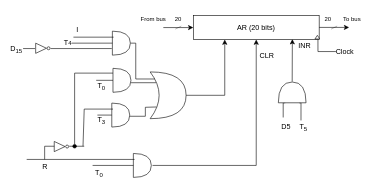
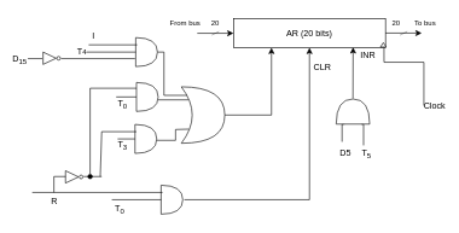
  <mxCell id="0" />
  <mxCell id="1" parent="0" />
  <mxCell id="2" value="AR (20 bits)" style="rounded=0;whiteSpace=wrap;html=1;" parent="1" vertex="1"><mxGeometry x="322" y="25" width="210" height="40" as="geometry" /></mxCell>
  <mxCell id="3" value="" style="endArrow=classic;html=1;rounded=0;entryX=0;entryY=0.5;entryDx=0;entryDy=0;" parent="1" target="2" edge="1"><mxGeometry width="50" height="50" relative="1" as="geometry"><mxPoint x="272" y="45" as="sourcePoint" /><mxPoint x="412" y="5" as="targetPoint" /></mxGeometry></mxCell>
  <mxCell id="4" value="" style="endArrow=classic;html=1;rounded=0;entryX=0;entryY=0.5;entryDx=0;entryDy=0;" parent="1" edge="1"><mxGeometry width="50" height="50" relative="1" as="geometry"><mxPoint x="532" y="44.74" as="sourcePoint" /><mxPoint x="582" y="44.74" as="targetPoint" /></mxGeometry></mxCell>
  <mxCell id="5" value="&lt;font style=&quot;font-size: 10px;&quot;&gt;From bus&amp;nbsp;&lt;/font&gt;" style="text;html=1;strokeColor=none;fillColor=none;align=center;verticalAlign=middle;whiteSpace=wrap;rounded=0;" parent="1" vertex="1"><mxGeometry x="232" y="25" width="50" height="10" as="geometry" /></mxCell>
  <mxCell id="6" value="&lt;font style=&quot;font-size: 10px;&quot;&gt;To bus&lt;/font&gt;" style="text;html=1;strokeColor=none;fillColor=none;align=center;verticalAlign=middle;whiteSpace=wrap;rounded=0;" parent="1" vertex="1"><mxGeometry x="562" y="25" width="50" height="10" as="geometry" /></mxCell>
  <mxCell id="7" value="" style="endArrow=none;html=1;rounded=0;fontSize=10;strokeWidth=0.5;" parent="1" edge="1"><mxGeometry width="50" height="50" relative="1" as="geometry"><mxPoint x="552" y="47.5" as="sourcePoint" /><mxPoint x="562" y="42.5" as="targetPoint" /></mxGeometry></mxCell>
  <mxCell id="8" value="20" style="text;html=1;strokeColor=none;fillColor=none;align=center;verticalAlign=middle;whiteSpace=wrap;rounded=0;fontSize=10;" parent="1" vertex="1"><mxGeometry x="282" y="20" width="30" height="20" as="geometry" /></mxCell>
  <mxCell id="9" value="20" style="text;html=1;strokeColor=none;fillColor=none;align=center;verticalAlign=middle;whiteSpace=wrap;rounded=0;fontSize=10;" parent="1" vertex="1"><mxGeometry x="532" y="20" width="30" height="20" as="geometry" /></mxCell>
  <mxCell id="10" value="" style="shape=or;whiteSpace=wrap;html=1;fontSize=10;" parent="1" vertex="1"><mxGeometry x="222" y="255" width="30" height="40" as="geometry" /></mxCell>
  <mxCell id="11" style="edgeStyle=orthogonalEdgeStyle;rounded=0;orthogonalLoop=1;jettySize=auto;html=1;exitX=1;exitY=0.5;exitDx=0;exitDy=0;exitPerimeter=0;entryX=0.25;entryY=1;entryDx=0;entryDy=0;strokeWidth=1;fontSize=12;endArrow=classic;endFill=1;" parent="1" source="12" target="2" edge="1"><mxGeometry relative="1" as="geometry" /></mxCell>
  <mxCell id="12" value="" style="shape=xor;whiteSpace=wrap;html=1;fontSize=12;" parent="1" vertex="1"><mxGeometry x="250" y="119" width="60" height="78" as="geometry" /></mxCell>
  <mxCell id="13" style="edgeStyle=orthogonalEdgeStyle;rounded=0;orthogonalLoop=1;jettySize=auto;html=1;exitX=0;exitY=0.25;exitDx=0;exitDy=0;exitPerimeter=0;strokeWidth=1;fontSize=12;endArrow=none;endFill=0;" parent="1" source="15" target="16" edge="1"><mxGeometry relative="1" as="geometry"><mxPoint x="487.696" y="200" as="targetPoint" /><Array as="points"><mxPoint x="472" y="171" /></Array></mxGeometry></mxCell>
  <mxCell id="14" style="edgeStyle=orthogonalEdgeStyle;rounded=0;orthogonalLoop=1;jettySize=auto;html=1;exitX=0;exitY=0.75;exitDx=0;exitDy=0;exitPerimeter=0;strokeWidth=1;fontSize=12;endArrow=none;endFill=0;entryX=0.323;entryY=-0.002;entryDx=0;entryDy=0;entryPerimeter=0;" parent="1" source="15" edge="1"><mxGeometry relative="1" as="geometry"><mxPoint x="501.69" y="199.96" as="targetPoint" /><Array as="points"><mxPoint x="502" y="171" /></Array></mxGeometry></mxCell>
  <mxCell id="15" value="" style="shape=or;whiteSpace=wrap;html=1;fontSize=12;rotation=-90;" parent="1" vertex="1"><mxGeometry x="469.65" y="130" width="34.69" height="46.25" as="geometry" /></mxCell>
  <mxCell id="16" value="&lt;font style=&quot;font-size: 12px;&quot;&gt;&lt;span style=&quot;line-height: 107%; font-family: Arial, sans-serif;&quot;&gt;D5&lt;/span&gt;&lt;/font&gt;" style="text;html=1;strokeColor=none;fillColor=none;align=center;verticalAlign=middle;whiteSpace=wrap;rounded=0;fontSize=10;" parent="1" vertex="1"><mxGeometry x="462" y="195" width="30" height="30" as="geometry" /></mxCell>
  <mxCell id="17" value="&lt;font style=&quot;font-size: 12px;&quot;&gt;&lt;span style=&quot;line-height: 107%; font-family: Arial, sans-serif;&quot;&gt;T&lt;sub&gt;5&lt;/sub&gt;&lt;/span&gt;&lt;/font&gt;" style="text;html=1;strokeColor=none;fillColor=none;align=center;verticalAlign=middle;whiteSpace=wrap;rounded=0;fontSize=10;" parent="1" vertex="1"><mxGeometry x="491" y="201.5" width="30" height="20" as="geometry" /></mxCell>
  <mxCell id="18" value="&lt;font face=&quot;Arial, sans-serif&quot;&gt;&lt;span style=&quot;font-size: 12px;&quot;&gt;INR&lt;/span&gt;&lt;/font&gt;" style="text;html=1;strokeColor=none;fillColor=none;align=center;verticalAlign=middle;whiteSpace=wrap;rounded=0;fontSize=10;" parent="1" vertex="1"><mxGeometry x="493" y="65" width="30" height="20" as="geometry" /></mxCell>
  <mxCell id="19" style="edgeStyle=orthogonalEdgeStyle;rounded=0;orthogonalLoop=1;jettySize=auto;html=1;exitX=0;exitY=0.5;exitDx=0;exitDy=0;entryX=0.857;entryY=1;entryDx=0;entryDy=0;entryPerimeter=0;strokeWidth=1;fontSize=12;startArrow=none;startFill=0;endArrow=none;endFill=0;" parent="1" source="20" edge="1"><mxGeometry relative="1" as="geometry"><Array as="points"><mxPoint x="530" y="85" /></Array><mxPoint x="529.97" y="65" as="targetPoint" /></mxGeometry></mxCell>
- <mxCell id="20" value="&lt;font face=&quot;Arial, sans-serif&quot;&gt;&lt;span style=&quot;font-size: 12px;&quot;&gt;Clock&lt;/span&gt;&lt;/font&gt;" style="text;html=1;strokeColor=none;fillColor=none;align=center;verticalAlign=middle;whiteSpace=wrap;rounded=0;fontSize=10;" parent="1" vertex="1"><mxGeometry x="560" y="75" width="30" height="20" as="geometry" /></mxCell>
+ <mxCell id="20" value="&lt;font face=&quot;Arial, sans-serif&quot;&gt;&lt;span style=&quot;font-size: 12px;&quot;&gt;Clock&lt;/span&gt;&lt;/font&gt;" style="text;html=1;strokeColor=none;fillColor=none;align=center;verticalAlign=middle;whiteSpace=wrap;rounded=0;fontSize=10;" parent="1" vertex="1"><mxGeometry x="585" y="135" width="30" height="20" as="geometry" /></mxCell>
  <mxCell id="21" value="" style="triangle;whiteSpace=wrap;html=1;fontSize=12;rotation=-90;" parent="1" vertex="1"><mxGeometry x="526" y="57" width="6" height="8" as="geometry" /></mxCell>
  <mxCell id="22" value="" style="endArrow=classic;html=1;rounded=0;entryX=0.787;entryY=0.985;entryDx=0;entryDy=0;entryPerimeter=0;" edge="1" parent="1" target="2"><mxGeometry width="50" height="50" relative="1" as="geometry"><mxPoint x="487" y="135" as="sourcePoint" /><mxPoint x="512" y="77" as="targetPoint" /></mxGeometry></mxCell>
  <mxCell id="23" style="edgeStyle=orthogonalEdgeStyle;rounded=0;orthogonalLoop=1;jettySize=auto;html=1;entryX=0.5;entryY=1;entryDx=0;entryDy=0;strokeWidth=1;fontSize=12;endArrow=classic;endFill=1;" edge="1" parent="1" target="2"><mxGeometry relative="1" as="geometry"><mxPoint x="254" y="275" as="sourcePoint" /><mxPoint x="428.5" y="95" as="targetPoint" /><Array as="points"><mxPoint x="427" y="275" /></Array></mxGeometry></mxCell>
  <mxCell id="24" value="&lt;font face=&quot;Arial, sans-serif&quot;&gt;&lt;span style=&quot;font-size: 12px;&quot;&gt;CLR&lt;/span&gt;&lt;/font&gt;" style="text;html=1;strokeColor=none;fillColor=none;align=center;verticalAlign=middle;whiteSpace=wrap;rounded=0;fontSize=10;" vertex="1" parent="1"><mxGeometry x="430" y="82" width="30" height="20" as="geometry" /></mxCell>
  <mxCell id="25" value="" style="endArrow=none;html=1;rounded=0;entryX=0;entryY=0.5;entryDx=0;entryDy=0;entryPerimeter=0;" edge="1" parent="1" target="10"><mxGeometry width="50" height="50" relative="1" as="geometry"><mxPoint x="154" y="275" as="sourcePoint" /><mxPoint x="166" y="261" as="targetPoint" /></mxGeometry></mxCell>
  <mxCell id="26" value="&lt;font style=&quot;&quot;&gt;&lt;span style=&quot;line-height: 107%; font-family: Arial, sans-serif;&quot;&gt;&lt;span style=&quot;font-size: 12px;&quot;&gt;T&lt;sub&gt;0&lt;/sub&gt;&lt;/span&gt;&lt;/span&gt;&lt;/font&gt;" style="text;html=1;strokeColor=none;fillColor=none;align=center;verticalAlign=middle;whiteSpace=wrap;rounded=0;fontSize=10;" vertex="1" parent="1"><mxGeometry x="150" y="279" width="30" height="20" as="geometry" /></mxCell>
  <mxCell id="27" value="" style="endArrow=none;html=1;rounded=0;entryX=0;entryY=0.5;entryDx=0;entryDy=0;entryPerimeter=0;" edge="1" parent="1"><mxGeometry width="50" height="50" relative="1" as="geometry"><mxPoint x="44" y="265" as="sourcePoint" /><mxPoint x="224" y="265" as="targetPoint" /></mxGeometry></mxCell>
  <mxCell id="28" value="&lt;font face=&quot;Arial, sans-serif&quot;&gt;&lt;span style=&quot;font-size: 12px;&quot;&gt;R&lt;/span&gt;&lt;/font&gt;" style="text;html=1;strokeColor=none;fillColor=none;align=center;verticalAlign=middle;whiteSpace=wrap;rounded=0;fontSize=10;" vertex="1" parent="1"><mxGeometry x="60" y="267" width="30" height="20" as="geometry" /></mxCell>
  <mxCell id="29" value="" style="triangle;whiteSpace=wrap;html=1;" vertex="1" parent="1"><mxGeometry x="90" y="235" width="18" height="17" as="geometry" /></mxCell>
  <mxCell id="30" value="" style="endArrow=none;html=1;rounded=0;" edge="1" parent="1"><mxGeometry width="50" height="50" relative="1" as="geometry"><mxPoint x="74" y="265" as="sourcePoint" /><mxPoint x="90" y="243" as="targetPoint" /><Array as="points"><mxPoint x="74" y="243" /></Array></mxGeometry></mxCell>
  <mxCell id="31" value="" style="ellipse;whiteSpace=wrap;html=1;aspect=fixed;" vertex="1" parent="1"><mxGeometry x="109" y="241" width="5" height="5" as="geometry" /></mxCell>
  <mxCell id="32" value="" style="shape=or;whiteSpace=wrap;html=1;fontSize=10;" vertex="1" parent="1"><mxGeometry x="186" y="171" width="30" height="40" as="geometry" /></mxCell>
  <mxCell id="33" value="" style="endArrow=none;html=1;rounded=0;entryX=0;entryY=0.5;entryDx=0;entryDy=0;entryPerimeter=0;" edge="1" parent="1" target="32"><mxGeometry width="50" height="50" relative="1" as="geometry"><mxPoint x="162" y="191" as="sourcePoint" /><mxPoint x="130" y="177" as="targetPoint" /></mxGeometry></mxCell>
  <mxCell id="34" value="&lt;font style=&quot;&quot;&gt;&lt;span style=&quot;line-height: 107%; font-family: Arial, sans-serif;&quot;&gt;&lt;span style=&quot;font-size: 12px;&quot;&gt;T&lt;sub&gt;3&lt;/sub&gt;&lt;/span&gt;&lt;/span&gt;&lt;/font&gt;" style="text;html=1;strokeColor=none;fillColor=none;align=center;verticalAlign=middle;whiteSpace=wrap;rounded=0;fontSize=10;" vertex="1" parent="1"><mxGeometry x="160" y="195" width="18" height="12" as="geometry" /></mxCell>
  <mxCell id="35" value="" style="endArrow=none;html=1;rounded=0;entryX=0;entryY=0.5;entryDx=0;entryDy=0;entryPerimeter=0;" edge="1" parent="1"><mxGeometry width="50" height="50" relative="1" as="geometry"><mxPoint x="138" y="243" as="sourcePoint" /><mxPoint x="188" y="181" as="targetPoint" /><Array as="points"><mxPoint x="140" y="181" /></Array></mxGeometry></mxCell>
  <mxCell id="36" value="" style="shape=or;whiteSpace=wrap;html=1;fontSize=10;" vertex="1" parent="1"><mxGeometry x="188" y="113" width="30" height="40" as="geometry" /></mxCell>
  <mxCell id="37" value="" style="endArrow=none;html=1;rounded=0;entryX=0;entryY=0.5;entryDx=0;entryDy=0;entryPerimeter=0;" edge="1" parent="1" target="36"><mxGeometry width="50" height="50" relative="1" as="geometry"><mxPoint x="160" y="133" as="sourcePoint" /><mxPoint x="132" y="119" as="targetPoint" /></mxGeometry></mxCell>
  <mxCell id="38" value="&lt;font style=&quot;&quot;&gt;&lt;span style=&quot;line-height: 107%; font-family: Arial, sans-serif;&quot;&gt;&lt;span style=&quot;font-size: 12px;&quot;&gt;T&lt;sub&gt;0&lt;/sub&gt;&lt;/span&gt;&lt;/span&gt;&lt;/font&gt;" style="text;html=1;strokeColor=none;fillColor=none;align=center;verticalAlign=middle;whiteSpace=wrap;rounded=0;fontSize=10;" vertex="1" parent="1"><mxGeometry x="160" y="139" width="18" height="10" as="geometry" /></mxCell>
  <mxCell id="39" style="edgeStyle=orthogonalEdgeStyle;rounded=0;orthogonalLoop=1;jettySize=auto;html=1;exitX=1;exitY=0.5;exitDx=0;exitDy=0;exitPerimeter=0;endArrow=none;endFill=0;entryX=0.127;entryY=0.151;entryDx=0;entryDy=0;entryPerimeter=0;" edge="1" parent="1" source="40" target="12"><mxGeometry relative="1" as="geometry"><mxPoint x="238" y="131" as="targetPoint" /><Array as="points"><mxPoint x="226" y="71" /><mxPoint x="226" y="131" /></Array></mxGeometry></mxCell>
  <mxCell id="40" value="" style="shape=or;whiteSpace=wrap;html=1;fontSize=10;" vertex="1" parent="1"><mxGeometry x="187" y="51" width="30" height="40" as="geometry" /></mxCell>
  <mxCell id="41" value="" style="endArrow=none;html=1;rounded=0;entryX=0;entryY=0.5;entryDx=0;entryDy=0;entryPerimeter=0;" edge="1" parent="1" target="40"><mxGeometry width="50" height="50" relative="1" as="geometry"><mxPoint x="119" y="71" as="sourcePoint" /><mxPoint x="131" y="57" as="targetPoint" /></mxGeometry></mxCell>
  <mxCell id="42" value="&lt;font style=&quot;&quot;&gt;&lt;span style=&quot;line-height: 107%; font-family: Arial, sans-serif;&quot;&gt;&lt;span style=&quot;font-size: 12px;&quot;&gt;T&lt;/span&gt;4&lt;/span&gt;&lt;/font&gt;" style="text;html=1;strokeColor=none;fillColor=none;align=center;verticalAlign=middle;whiteSpace=wrap;rounded=0;fontSize=10;" vertex="1" parent="1"><mxGeometry x="106" y="63" width="14" height="16" as="geometry" /></mxCell>
  <mxCell id="43" value="" style="endArrow=none;html=1;rounded=0;entryX=0;entryY=0.5;entryDx=0;entryDy=0;entryPerimeter=0;" edge="1" parent="1"><mxGeometry width="50" height="50" relative="1" as="geometry"><mxPoint x="122" y="61" as="sourcePoint" /><mxPoint x="189" y="61" as="targetPoint" /></mxGeometry></mxCell>
  <mxCell id="44" value="&lt;font face=&quot;Arial, sans-serif&quot;&gt;&lt;span style=&quot;font-size: 12px;&quot;&gt;I&lt;/span&gt;&lt;/font&gt;" style="text;html=1;strokeColor=none;fillColor=none;align=center;verticalAlign=middle;whiteSpace=wrap;rounded=0;fontSize=10;" vertex="1" parent="1"><mxGeometry x="114" y="39" width="30" height="20" as="geometry" /></mxCell>
  <mxCell id="45" value="" style="endArrow=none;html=1;rounded=0;entryX=0.175;entryY=0.75;entryDx=0;entryDy=0;entryPerimeter=0;" edge="1" parent="1" target="12"><mxGeometry width="50" height="50" relative="1" as="geometry"><mxPoint x="216" y="193" as="sourcePoint" /><mxPoint x="250" y="193" as="targetPoint" /><Array as="points"><mxPoint x="242" y="193" /><mxPoint x="242" y="178" /></Array></mxGeometry></mxCell>
  <mxCell id="46" value="" style="endArrow=none;html=1;rounded=0;" edge="1" parent="1"><mxGeometry width="50" height="50" relative="1" as="geometry"><mxPoint x="218" y="137" as="sourcePoint" /><mxPoint x="260" y="137" as="targetPoint" /></mxGeometry></mxCell>
  <mxCell id="47" value="" style="endArrow=none;html=1;rounded=0;" edge="1" parent="1"><mxGeometry width="50" height="50" relative="1" as="geometry"><mxPoint x="115" y="243" as="sourcePoint" /><mxPoint x="140" y="243" as="targetPoint" /></mxGeometry></mxCell>
  <mxCell id="48" value="" style="endArrow=none;html=1;rounded=0;entryX=0;entryY=0.5;entryDx=0;entryDy=0;entryPerimeter=0;startArrow=oval;startFill=1;" edge="1" parent="1"><mxGeometry width="50" height="50" relative="1" as="geometry"><mxPoint x="124" y="243" as="sourcePoint" /><mxPoint x="188" y="121" as="targetPoint" /><Array as="points"><mxPoint x="124" y="121" /></Array></mxGeometry></mxCell>
  <mxCell id="49" value="" style="endArrow=none;html=1;rounded=0;" edge="1" parent="1"><mxGeometry width="50" height="50" relative="1" as="geometry"><mxPoint x="84" y="80" as="sourcePoint" /><mxPoint x="186" y="80" as="targetPoint" /></mxGeometry></mxCell>
  <mxCell id="50" value="" style="triangle;whiteSpace=wrap;html=1;" vertex="1" parent="1"><mxGeometry x="59" y="71" width="18" height="17" as="geometry" /></mxCell>
  <mxCell id="51" value="" style="ellipse;whiteSpace=wrap;html=1;aspect=fixed;" vertex="1" parent="1"><mxGeometry x="78" y="77" width="5" height="5" as="geometry" /></mxCell>
  <mxCell id="52" value="" style="endArrow=none;html=1;rounded=0;" edge="1" parent="1"><mxGeometry width="50" height="50" relative="1" as="geometry"><mxPoint x="38" y="80" as="sourcePoint" /><mxPoint x="58" y="80" as="targetPoint" /></mxGeometry></mxCell>
  <mxCell id="53" value="&lt;font face=&quot;Arial, sans-serif&quot;&gt;&lt;span style=&quot;font-size: 12px;&quot;&gt;D&lt;sub&gt;15&lt;/sub&gt;&lt;/span&gt;&lt;/font&gt;" style="text;html=1;strokeColor=none;fillColor=none;align=center;verticalAlign=middle;whiteSpace=wrap;rounded=0;fontSize=10;" vertex="1" parent="1"><mxGeometry x="20" y="73" width="14" height="16" as="geometry" /></mxCell>
  <mxCell id="54" value="" style="endArrow=none;html=1;rounded=0;fontSize=10;strokeWidth=0.5;" edge="1" parent="1"><mxGeometry width="50" height="50" relative="1" as="geometry"><mxPoint x="292" y="47.5" as="sourcePoint" /><mxPoint x="302" y="42.5" as="targetPoint" /></mxGeometry></mxCell>
